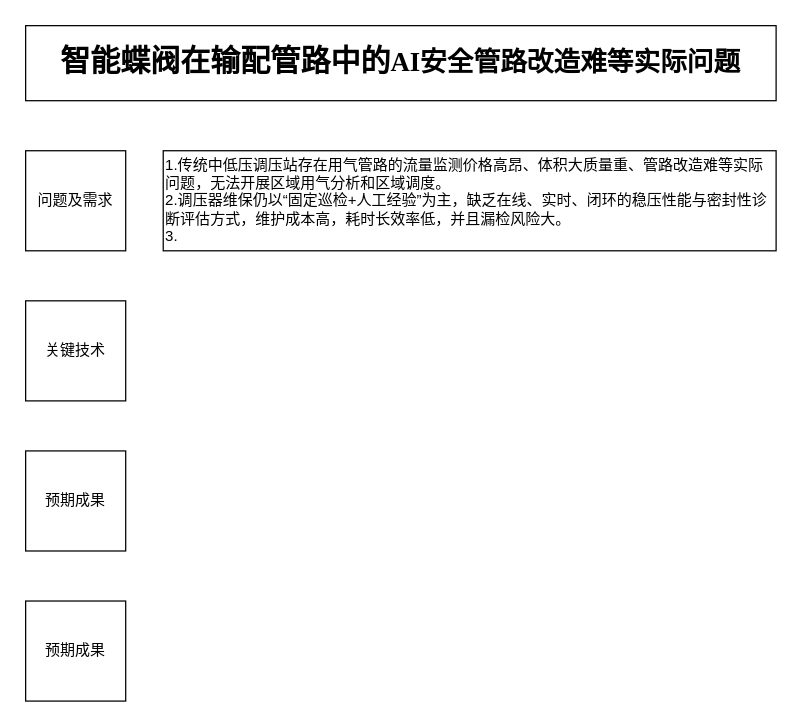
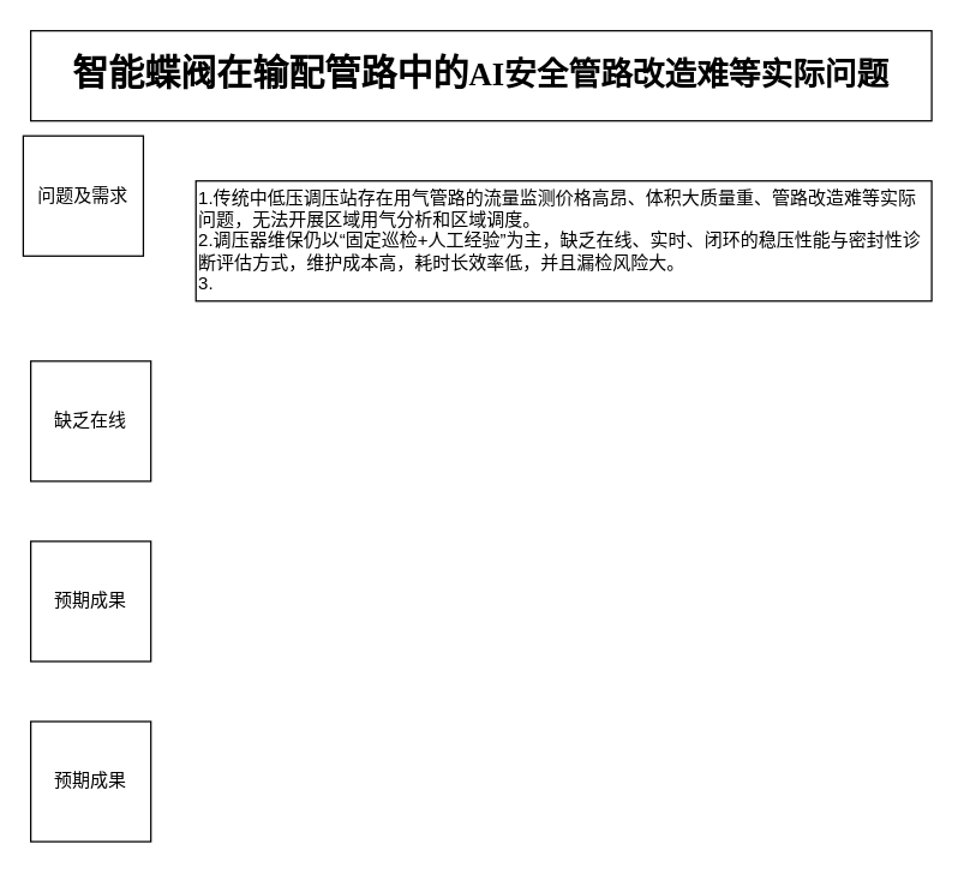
  <mxCell id="0" />
  <mxCell id="1" parent="0" />
  <mxCell id="2" value="&lt;p class=&quot;MsoNormal&quot; align=&quot;center&quot; style=&quot;line-height: 150%;&quot;&gt;&lt;span style=&quot;mso-spacerun:'yes';font-family:仿宋_GB2312;line-height:150%;&amp;lt;br/&amp;gt;font-size:16.0pt;mso-font-kerning:1.0pt;&quot;&gt;&lt;font style=&quot;font-size: 24px;&quot;&gt;智能蝶阀在输配管路中的&lt;/font&gt;&lt;/span&gt;&lt;span style=&quot;background-color: transparent; color: light-dark(rgb(0, 0, 0), rgb(255, 255, 255)); font-family: 仿宋_GB2312; font-size: 16pt;&quot;&gt;AI&lt;/span&gt;&lt;span style=&quot;background-color: transparent; color: light-dark(rgb(0, 0, 0), rgb(255, 255, 255)); font-family: 仿宋_GB2312; font-size: 16pt;&quot;&gt;安全&lt;/span&gt;&lt;span style=&quot;background-color: transparent; color: light-dark(rgb(0, 0, 0), rgb(255, 255, 255)); font-family: 仿宋_GB2312; font-size: 16pt;&quot;&gt;管路改造难等实际问题&lt;/span&gt;&lt;/p&gt;" style="rounded=0;whiteSpace=wrap;html=1;fontStyle=1" parent="1" vertex="1"><mxGeometry x="20" y="20" width="600" height="60" as="geometry" /></mxCell>
- <mxCell id="3" value="问题及需求" style="whiteSpace=wrap;html=1;aspect=fixed;" parent="1" vertex="1"><mxGeometry x="20" y="120" width="80" height="80" as="geometry" /></mxCell>
- <mxCell id="4" value="关键技术" style="whiteSpace=wrap;html=1;aspect=fixed;" parent="1" vertex="1"><mxGeometry x="20" y="240" width="80" height="80" as="geometry" /></mxCell>
+ <mxCell id="3" value="问题及需求" style="whiteSpace=wrap;html=1;aspect=fixed;" parent="1" vertex="1"><mxGeometry x="15" y="90" width="80" height="80" as="geometry" /></mxCell>
+ <mxCell id="4" value="缺乏在线" style="whiteSpace=wrap;html=1;aspect=fixed;" parent="1" vertex="1"><mxGeometry x="20" y="240" width="80" height="80" as="geometry" /></mxCell>
  <mxCell id="5" value="预期成果" style="whiteSpace=wrap;html=1;aspect=fixed;" parent="1" vertex="1"><mxGeometry x="20" y="360" width="80" height="80" as="geometry" /></mxCell>
  <mxCell id="6" value="预期成果" style="whiteSpace=wrap;html=1;aspect=fixed;" parent="1" vertex="1"><mxGeometry x="20" y="480" width="80" height="80" as="geometry" /></mxCell>
  <mxCell id="7" value="1.传统中低压调压站存在用气管路的流量监测价格高昂、体积大质量重、管路改造难等实际问题&lt;span style=&quot;background-color: transparent; color: light-dark(rgb(0, 0, 0), rgb(255, 255, 255));&quot;&gt;，无法开展区域用气分析和区域调度。&lt;/span&gt;&lt;br&gt;&lt;div&gt;2.调压器维保仍以“固定巡检+人工经验”为主，缺乏在线、实时、闭环的稳压性能与密封性诊断评估方式，维护成本高，耗时长效率低，并且漏检风险大。&lt;/div&gt;&lt;div&gt;3.&lt;/div&gt;" style="rounded=0;whiteSpace=wrap;html=1;align=left;" vertex="1" parent="1"><mxGeometry x="130" y="120" width="490" height="80" as="geometry" /></mxCell>
